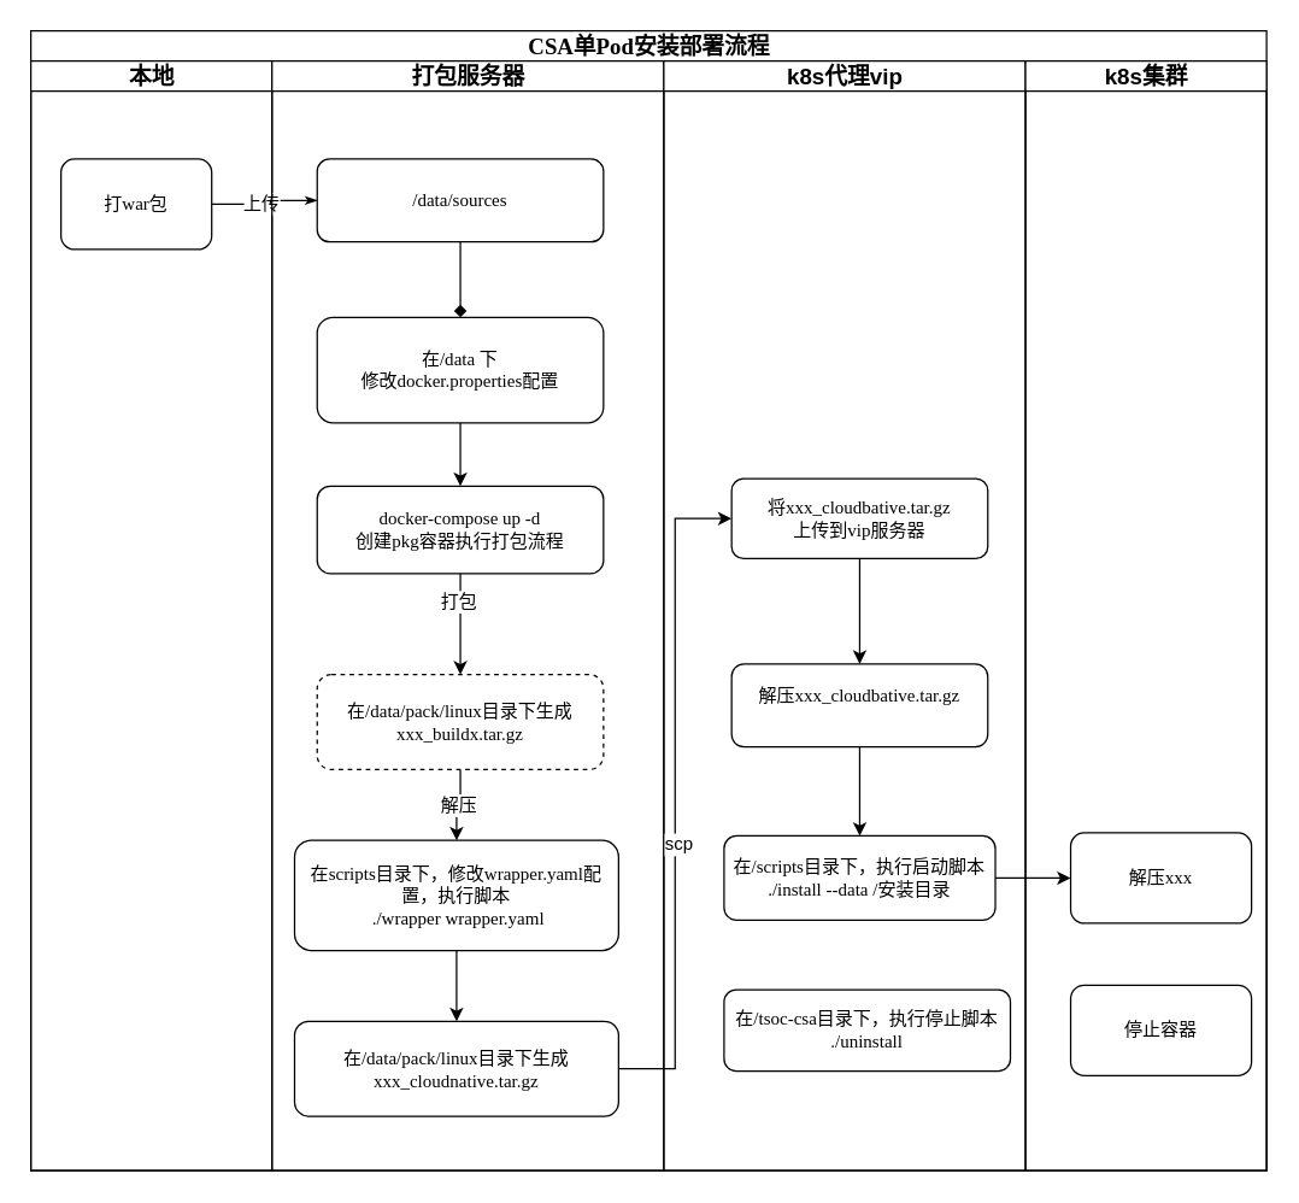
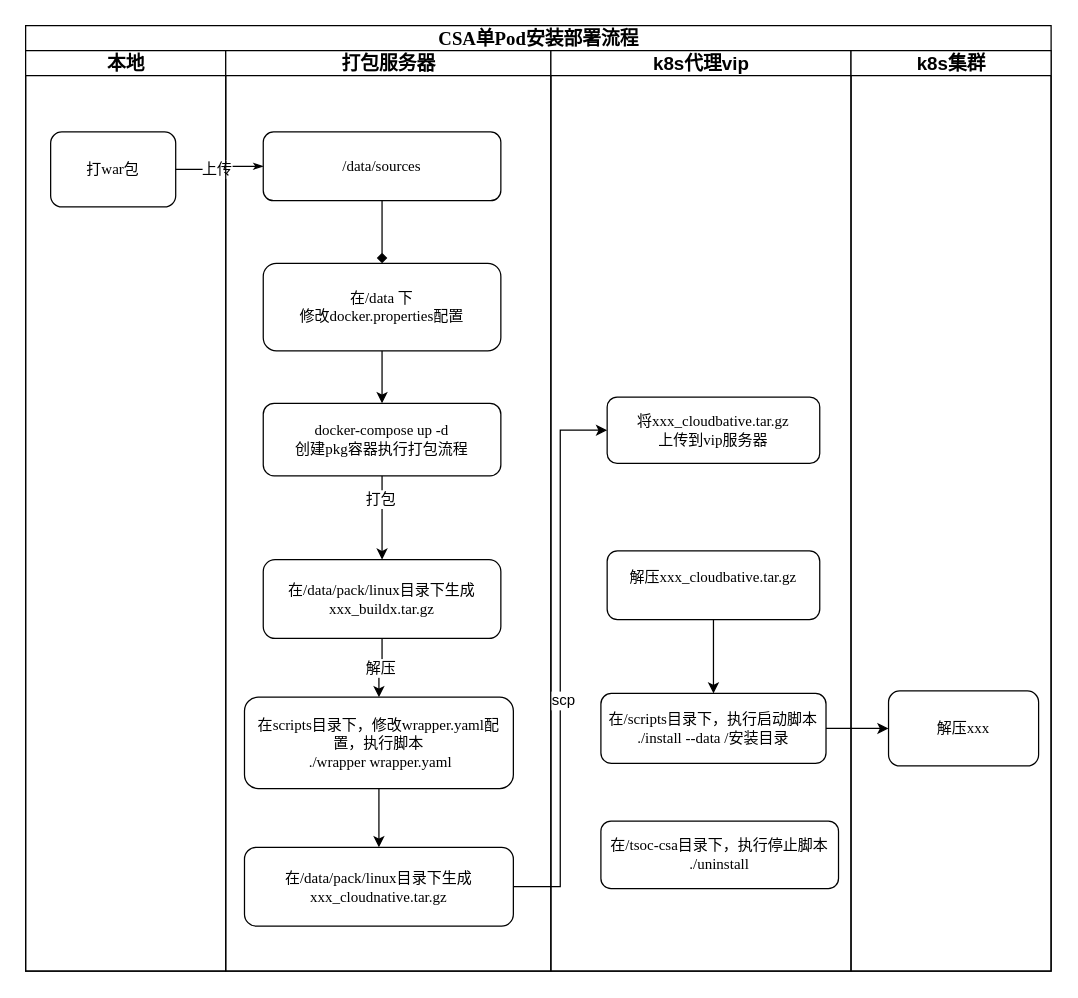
  <mxCell id="0" />
  <mxCell id="1" parent="0" />
  <mxCell id="2" value="&lt;font style=&quot;font-size: 15px;&quot;&gt;CSA单Pod安装部署流程&lt;/font&gt;" style="swimlane;html=1;childLayout=stackLayout;startSize=20;rounded=0;shadow=0;labelBackgroundColor=none;strokeWidth=1;fontFamily=Verdana;fontSize=8;align=center;" parent="1" vertex="1"><mxGeometry x="20" y="20" width="820" height="756" as="geometry"><mxRectangle x="70" y="40" width="60" height="20" as="alternateBounds" /></mxGeometry></mxCell>
  <mxCell id="3" value="&lt;font style=&quot;font-size: 15px;&quot;&gt;本地&lt;/font&gt;" style="swimlane;html=1;startSize=20;" parent="2" vertex="1"><mxGeometry y="20" width="160" height="736" as="geometry" /></mxCell>
  <mxCell id="4" value="打war包" style="rounded=1;whiteSpace=wrap;html=1;shadow=0;labelBackgroundColor=none;strokeWidth=1;fontFamily=Verdana;fontSize=12;align=center;" parent="3" vertex="1"><mxGeometry x="20" y="65" width="100" height="60" as="geometry" /></mxCell>
  <mxCell id="5" style="edgeStyle=orthogonalEdgeStyle;rounded=1;html=1;labelBackgroundColor=none;startArrow=none;startFill=0;startSize=5;endArrow=classicThin;endFill=1;endSize=5;jettySize=auto;orthogonalLoop=1;strokeWidth=1;fontFamily=Verdana;fontSize=12;" parent="2" source="4" target="10" edge="1"><mxGeometry relative="1" as="geometry" /></mxCell>
  <mxCell id="6" value="上传" style="edgeLabel;html=1;align=center;verticalAlign=middle;resizable=0;points=[];fontSize=12;" vertex="1" connectable="0" parent="5"><mxGeometry x="-0.125" y="1" relative="1" as="geometry"><mxPoint as="offset" /></mxGeometry></mxCell>
  <mxCell id="7" style="edgeStyle=orthogonalEdgeStyle;rounded=1;html=1;labelBackgroundColor=none;startArrow=none;startFill=0;startSize=5;endArrow=classicThin;endFill=1;endSize=5;jettySize=auto;orthogonalLoop=1;strokeWidth=1;fontFamily=Verdana;fontSize=8" parent="2" edge="1"><mxGeometry relative="1" as="geometry"><mxPoint x="510" y="290" as="targetPoint" /></mxGeometry></mxCell>
  <mxCell id="8" value="&lt;font style=&quot;font-size: 15px;&quot;&gt;打包服务器&lt;/font&gt;" style="swimlane;html=1;startSize=20;" parent="2" vertex="1"><mxGeometry x="160" y="20" width="260" height="736" as="geometry" /></mxCell>
  <mxCell id="9" value="" style="edgeStyle=orthogonalEdgeStyle;rounded=0;orthogonalLoop=1;jettySize=auto;html=1;fontSize=12;endArrow=diamond;" edge="1" parent="8" source="10" target="12"><mxGeometry relative="1" as="geometry" /></mxCell>
  <mxCell id="10" value="/data/sources" style="rounded=1;whiteSpace=wrap;html=1;shadow=0;labelBackgroundColor=none;strokeWidth=1;fontFamily=Verdana;fontSize=12;align=center;" parent="8" vertex="1"><mxGeometry x="30" y="65" width="190" height="55" as="geometry" /></mxCell>
  <mxCell id="11" value="" style="edgeStyle=orthogonalEdgeStyle;rounded=0;orthogonalLoop=1;jettySize=auto;html=1;fontSize=12;" edge="1" parent="8" source="12" target="15"><mxGeometry relative="1" as="geometry" /></mxCell>
  <mxCell id="12" value="在/data 下&lt;br style=&quot;font-size: 12px;&quot;&gt;修改docker.properties配置" style="rounded=1;whiteSpace=wrap;html=1;shadow=0;labelBackgroundColor=none;strokeWidth=1;fontFamily=Verdana;fontSize=12;align=center;" vertex="1" parent="8"><mxGeometry x="30" y="170" width="190" height="70" as="geometry" /></mxCell>
  <mxCell id="13" value="" style="edgeStyle=orthogonalEdgeStyle;rounded=0;orthogonalLoop=1;jettySize=auto;html=1;fontSize=12;" edge="1" parent="8" source="15" target="17"><mxGeometry relative="1" as="geometry" /></mxCell>
  <mxCell id="14" value="打包" style="edgeLabel;html=1;align=center;verticalAlign=middle;resizable=0;points=[];fontSize=12;" vertex="1" connectable="0" parent="13"><mxGeometry x="-0.463" y="-2" relative="1" as="geometry"><mxPoint as="offset" /></mxGeometry></mxCell>
  <mxCell id="15" value="docker-compose up -d&lt;br style=&quot;font-size: 12px;&quot;&gt;创建pkg容器执行打包流程" style="rounded=1;whiteSpace=wrap;html=1;shadow=0;labelBackgroundColor=none;strokeWidth=1;fontFamily=Verdana;fontSize=12;align=center;" vertex="1" parent="8"><mxGeometry x="30" y="282" width="190" height="58" as="geometry" /></mxCell>
  <mxCell id="16" value="解压" style="edgeStyle=orthogonalEdgeStyle;rounded=0;orthogonalLoop=1;jettySize=auto;html=1;fontSize=12;" edge="1" parent="8" source="17" target="19"><mxGeometry relative="1" as="geometry" /></mxCell>
- <mxCell id="17" value="在/data/pack/linux目录下生成xxx_buildx.tar.gz" style="rounded=1;whiteSpace=wrap;html=1;shadow=0;labelBackgroundColor=none;strokeWidth=1;fontFamily=Verdana;fontSize=12;align=center;dashed=1;" vertex="1" parent="8"><mxGeometry x="30" y="407" width="190" height="63" as="geometry" /></mxCell>
+ <mxCell id="17" value="在/data/pack/linux目录下生成xxx_buildx.tar.gz" style="rounded=1;whiteSpace=wrap;html=1;shadow=0;labelBackgroundColor=none;strokeWidth=1;fontFamily=Verdana;fontSize=12;align=center;" vertex="1" parent="8"><mxGeometry x="30" y="407" width="190" height="63" as="geometry" /></mxCell>
  <mxCell id="18" value="" style="edgeStyle=orthogonalEdgeStyle;rounded=0;orthogonalLoop=1;jettySize=auto;html=1;fontSize=12;" edge="1" parent="8" source="19" target="20"><mxGeometry relative="1" as="geometry" /></mxCell>
  <mxCell id="19" value="在scripts目录下，修改wrapper.yaml配置，执行脚本&lt;br style=&quot;font-size: 12px;&quot;&gt;&amp;nbsp;./wrapper wrapper.yaml" style="rounded=1;whiteSpace=wrap;html=1;shadow=0;labelBackgroundColor=none;strokeWidth=1;fontFamily=Verdana;fontSize=12;align=center;" vertex="1" parent="8"><mxGeometry x="15" y="517" width="215" height="73" as="geometry" /></mxCell>
  <mxCell id="20" value="在/data/pack/linux目录下生成&lt;br style=&quot;font-size: 12px;&quot;&gt;xxx_cloudnative.tar.gz" style="rounded=1;whiteSpace=wrap;html=1;shadow=0;labelBackgroundColor=none;strokeWidth=1;fontFamily=Verdana;fontSize=12;align=center;" vertex="1" parent="8"><mxGeometry x="15" y="637" width="215" height="63" as="geometry" /></mxCell>
  <mxCell id="21" value="&lt;font style=&quot;font-size: 15px;&quot;&gt;k8s代理vip&lt;/font&gt;" style="swimlane;html=1;startSize=20;" parent="2" vertex="1"><mxGeometry x="420" y="20" width="240" height="736" as="geometry" /></mxCell>
  <mxCell id="22" style="edgeStyle=orthogonalEdgeStyle;rounded=1;html=1;labelBackgroundColor=none;startArrow=none;startFill=0;startSize=5;endArrow=classicThin;endFill=1;endSize=5;jettySize=auto;orthogonalLoop=1;strokeWidth=1;fontFamily=Verdana;fontSize=8" parent="21" edge="1"><mxGeometry relative="1" as="geometry"><mxPoint x="80.0" y="240.0" as="targetPoint" /></mxGeometry></mxCell>
- <mxCell id="23" value="" style="edgeStyle=orthogonalEdgeStyle;rounded=0;orthogonalLoop=1;jettySize=auto;html=1;fontSize=12;" edge="1" parent="21" source="24" target="26"><mxGeometry relative="1" as="geometry" /></mxCell>
  <mxCell id="24" value="将xxx_cloudbative.tar.gz&lt;br style=&quot;font-size: 12px;&quot;&gt;上传到vip服务器" style="whiteSpace=wrap;html=1;fontSize=12;fontFamily=Verdana;rounded=1;shadow=0;labelBackgroundColor=none;strokeWidth=1;" vertex="1" parent="21"><mxGeometry x="45" y="277" width="170" height="53" as="geometry" /></mxCell>
  <mxCell id="25" value="" style="edgeStyle=orthogonalEdgeStyle;rounded=0;orthogonalLoop=1;jettySize=auto;html=1;fontSize=12;" edge="1" parent="21" source="26" target="27"><mxGeometry relative="1" as="geometry" /></mxCell>
  <mxCell id="26" value="解压xxx_cloudbative.tar.gz&lt;div style=&quot;font-size: 12px;&quot;&gt;&lt;br style=&quot;font-size: 12px;&quot;&gt;&lt;/div&gt;" style="whiteSpace=wrap;html=1;fontSize=12;fontFamily=Verdana;rounded=1;shadow=0;labelBackgroundColor=none;strokeWidth=1;" vertex="1" parent="21"><mxGeometry x="45" y="400" width="170" height="55" as="geometry" /></mxCell>
  <mxCell id="27" value="在/scripts目录下，执行启动脚本&lt;br style=&quot;font-size: 12px;&quot;&gt;./install --data /安装目录" style="whiteSpace=wrap;html=1;fontSize=12;fontFamily=Verdana;rounded=1;shadow=0;labelBackgroundColor=none;strokeWidth=1;" vertex="1" parent="21"><mxGeometry x="40" y="514" width="180" height="56" as="geometry" /></mxCell>
  <mxCell id="28" value="在/tsoc-csa目录下，执行停止脚本&lt;br style=&quot;font-size: 12px;&quot;&gt;./uninstall" style="whiteSpace=wrap;html=1;fontSize=12;fontFamily=Verdana;rounded=1;shadow=0;labelBackgroundColor=none;strokeWidth=1;" vertex="1" parent="21"><mxGeometry x="40" y="616" width="190" height="54" as="geometry" /></mxCell>
  <mxCell id="29" value="" style="edgeStyle=orthogonalEdgeStyle;rounded=0;orthogonalLoop=1;jettySize=auto;html=1;entryX=0;entryY=0.5;entryDx=0;entryDy=0;fontSize=12;" edge="1" parent="2" source="20" target="24"><mxGeometry relative="1" as="geometry" /></mxCell>
  <mxCell id="30" value="scp" style="edgeLabel;html=1;align=center;verticalAlign=middle;resizable=0;points=[];fontSize=12;" vertex="1" connectable="0" parent="29"><mxGeometry x="-0.149" y="-2" relative="1" as="geometry"><mxPoint as="offset" /></mxGeometry></mxCell>
  <mxCell id="31" value="" style="edgeStyle=orthogonalEdgeStyle;rounded=0;orthogonalLoop=1;jettySize=auto;html=1;fontSize=12;" edge="1" parent="2" source="27" target="35"><mxGeometry relative="1" as="geometry" /></mxCell>
  <mxCell id="32" value="&lt;font style=&quot;font-size: 15px;&quot;&gt;k8s集群&lt;/font&gt;" style="swimlane;html=1;startSize=20;" parent="2" vertex="1"><mxGeometry x="660" y="20" width="160" height="736" as="geometry" /></mxCell>
  <mxCell id="33" style="edgeStyle=orthogonalEdgeStyle;rounded=1;html=1;labelBackgroundColor=none;startArrow=none;startFill=0;startSize=5;endArrow=classicThin;endFill=1;endSize=5;jettySize=auto;orthogonalLoop=1;strokeColor=#000000;strokeWidth=1;fontFamily=Verdana;fontSize=8;fontColor=#000000;" parent="32" edge="1"><mxGeometry relative="1" as="geometry"><mxPoint x="80.0" y="320.0" as="targetPoint" /></mxGeometry></mxCell>
  <mxCell id="34" style="edgeStyle=orthogonalEdgeStyle;rounded=1;html=1;labelBackgroundColor=none;startArrow=none;startFill=0;startSize=5;endArrow=classicThin;endFill=1;endSize=5;jettySize=auto;orthogonalLoop=1;strokeWidth=1;fontFamily=Verdana;fontSize=8" parent="32" edge="1"><mxGeometry relative="1" as="geometry"><mxPoint x="80.0" y="400" as="targetPoint" /></mxGeometry></mxCell>
  <mxCell id="35" value="解压xxx" style="whiteSpace=wrap;html=1;fontSize=12;fontFamily=Verdana;rounded=1;shadow=0;labelBackgroundColor=none;strokeWidth=1;" vertex="1" parent="32"><mxGeometry x="30" y="512" width="120" height="60" as="geometry" /></mxCell>
- <mxCell id="36" value="停止容器" style="whiteSpace=wrap;html=1;fontSize=12;fontFamily=Verdana;rounded=1;shadow=0;labelBackgroundColor=none;strokeWidth=1;" vertex="1" parent="32"><mxGeometry x="30" y="613" width="120" height="60" as="geometry" /></mxCell>
